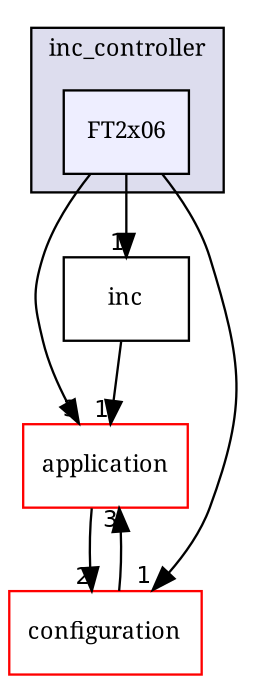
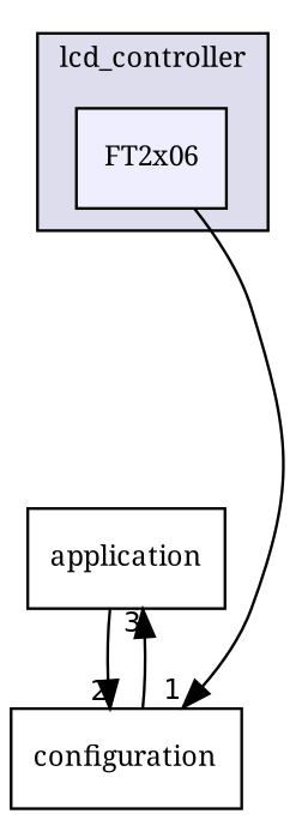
  digraph {
    compound=true
    fontname="Noto Serif"
    node [fillcolor=white fontname="Noto Serif" fontsize=10 shape=box style=filled]
    edge [fontname="Noto Serif" headlabel=1 labeldistance=1.5 labelfontname=Helvetica labelfontsize=10]
    n1 [fillcolor="#eeeeff" label=FT2x06 pencolor=black]
-   n2 [color=red label=application]
-   n3 [color=red label=configuration]
-   n4 [label=inc fillcolor="" style=""]
+   n2 [color=black label=application]
+   n3 [color=black label=configuration]
    subgraph cluster_1 {
      bgcolor="#ddddee"
      fontsize=10
-     label=inc_controller
+     label=lcd_controller
      pencolor=black
      n1
    }
-   n1 -> n2 [headlabel=3]
    n1 -> n3
-   n1 -> n4
    n2 -> n3 [headlabel=2]
    n3 -> n2 [headlabel=3]
-   n4 -> n2
  }
